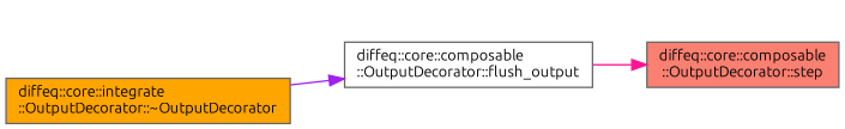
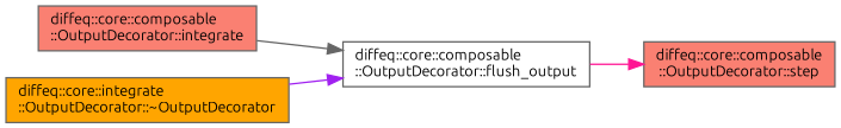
  digraph {
    fontname=Ubuntu
    rankdir=RL
    node [color=grey40 fillcolor=salmon fontname=Ubuntu fontsize=10 shape=box style=filled]
    edge [dir=back fontname=Ubuntu fontsize=10 labelfontname=Helvetica labelfontsize=10 style=solid]
    n1 [color=gray40 fontcolor=black height=0.2 label="diffeq::core::composable\l::OutputDecorator::step" width=0.4]
    n2 [fillcolor=white height=0.2 label="diffeq::core::composable\l::OutputDecorator::flush_output" width=0.4]
+   n3 [height=0.2 label="diffeq::core::composable\l::OutputDecorator::integrate" width=0.4]
    n4 [fillcolor=orange height=0.2 label="diffeq::core::integrate\l::OutputDecorator::~OutputDecorator" width=0.4]
    n1 -> n2 [color=deeppink]
+   n2 -> n3 [color=gray40]
    n2 -> n4 [color=purple]
  }
